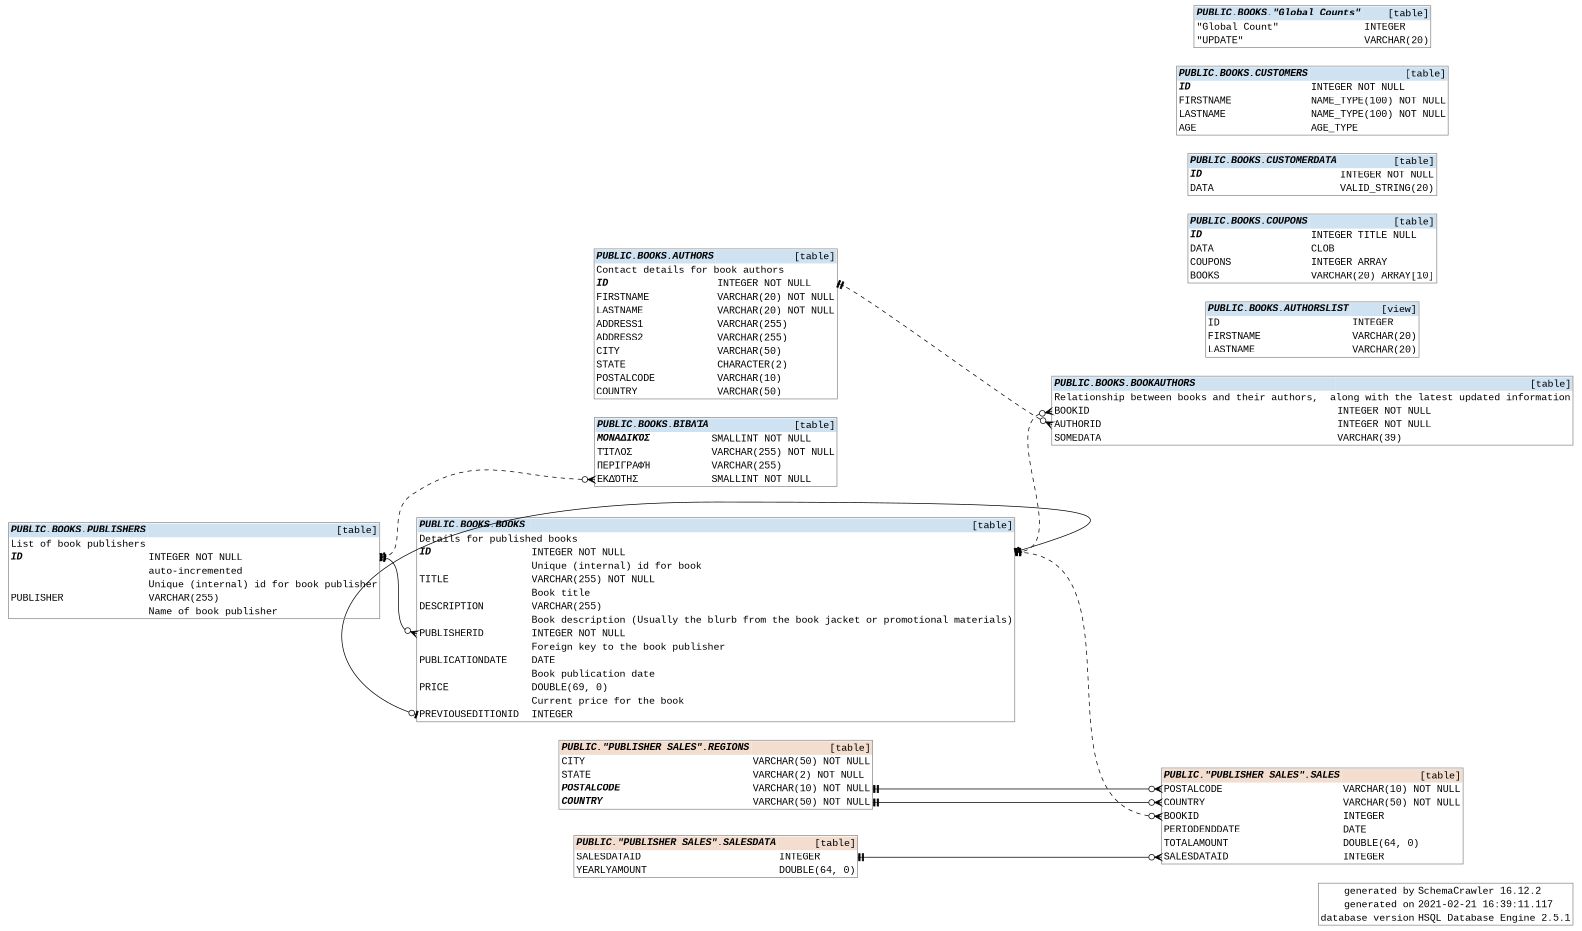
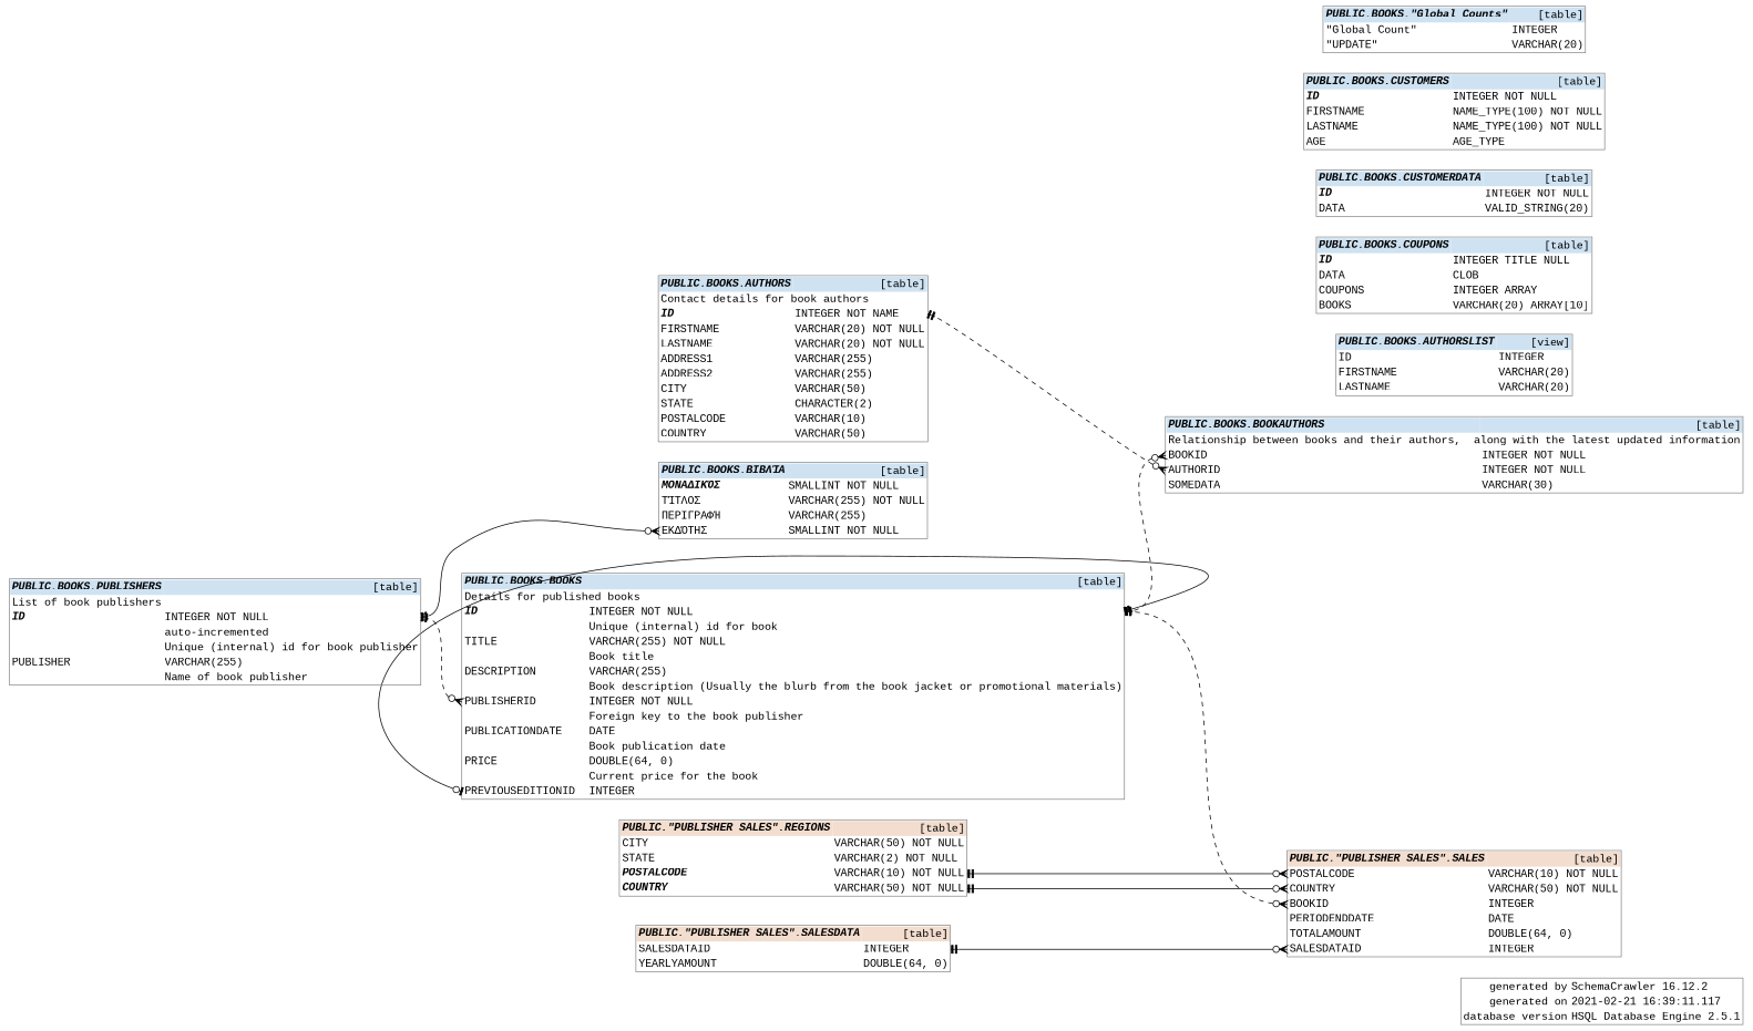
  digraph {
    fontname="Liberation Mono"
    label=<       <table border="1" cellborder="0" cellspacing="0" color="#888888"> 	<tr> 		<td align='right'>generated by</td> 		<td align='left'>SchemaCrawler 16.12.2</td> 	</tr> 	<tr> 		<td align='right'>generated on</td> 		<td align='left'>2021-02-21 16:39:11.117</td> 	</tr> 	<tr> 		<td align='right'>database version</td> 		<td align='left'>HSQL Database Engine 2.5.1</td> 	</tr>       </table>     >
    labeljust=r
    rankdir=RL
    node [fontname="Liberation Mono" shape=none]
    edge [arrowhead=teetee arrowtail=crowodot dir=both fontname="Liberation Mono" headport="id_a0284c72.end:e" style=solid]
-   n1 [label=<       <table border="1" cellborder="0" cellspacing="0" color="#888888"> 	<tr> 		<td colspan='2' bgcolor='#CEE2F2' align='left'><b><i>PUBLIC.BOOKS.AUTHORS</i></b></td> 		<td bgcolor='#CEE2F2' align='right'>[table]</td> 	</tr> 	<tr> 		<td colspan='3' align='left'>Contact details for book authors</td> 	</tr> 	<tr> 		<td port='id_af1b0e94.start' align='left'><b><i>ID</i></b></td> 		<td align='left'> </td> 		<td port='id_af1b0e94.end' align='left'>INTEGER NOT NULL</td> 	</tr> 	<tr> 		<td port='firstname_5d2c8a94.start' align='left'>FIRSTNAME</td> 		<td align='left'> </td> 		<td port='firstname_5d2c8a94.end' align='left'>VARCHAR(20) NOT NULL</td> 	</tr> 	<tr> 		<td port='lastname_86cfc79a.start' align='left'>LASTNAME</td> 		<td align='left'> </td> 		<td port='lastname_86cfc79a.end' align='left'>VARCHAR(20) NOT NULL</td> 	</tr> 	<tr> 		<td port='address1_951cd856.start' align='left'>ADDRESS1</td> 		<td align='left'> </td> 		<td port='address1_951cd856.end' align='left'>VARCHAR(255)</td> 	</tr> 	<tr> 		<td port='address2_951cd857.start' align='left'>ADDRESS2</td> 		<td align='left'> </td> 		<td port='address2_951cd857.end' align='left'>VARCHAR(255)</td> 	</tr> 	<tr> 		<td port='city_af3a96e4.start' align='left'>CITY</td> 		<td align='left'> </td> 		<td port='city_af3a96e4.end' align='left'>VARCHAR(50)</td> 	</tr> 	<tr> 		<td port='state_b3d3d1ea.start' align='left'>STATE</td> 		<td align='left'> </td> 		<td port='state_b3d3d1ea.end' align='left'>CHARACTER(2)</td> 	</tr> 	<tr> 		<td port='postalcode_43f33eb1.start' align='left'>POSTALCODE</td> 		<td align='left'> </td> 		<td port='postalcode_43f33eb1.end' align='left'>VARCHAR(10)</td> 	</tr> 	<tr> 		<td port='country_12fde8ef.start' align='left'>COUNTRY</td> 		<td align='left'> </td> 		<td port='country_12fde8ef.end' align='left'>VARCHAR(50)</td> 	</tr>       </table>     >]
-   n2 [label=<       <table border="1" cellborder="0" cellspacing="0" color="#888888"> 	<tr> 		<td colspan='2' bgcolor='#CEE2F2' align='left'><b><i>PUBLIC.BOOKS.BOOKAUTHORS</i></b></td> 		<td bgcolor='#CEE2F2' align='right'>[table]</td> 	</tr> 	<tr> 		<td colspan='3' align='left'>Relationship between books and their authors,  along with the latest updated information</td> 	</tr> 	<tr> 		<td port='bookid_e54f6526.start' align='left'>BOOKID</td> 		<td align='left'> </td> 		<td port='bookid_e54f6526.end' align='left'>INTEGER NOT NULL</td> 	</tr> 	<tr> 		<td port='authorid_f4422748.start' align='left'>AUTHORID</td> 		<td align='left'> </td> 		<td port='authorid_f4422748.end' align='left'>INTEGER NOT NULL</td> 	</tr> 	<tr> 		<td port='somedata_f8907a00.start' align='left'>SOMEDATA</td> 		<td align='left'> </td> 		<td port='somedata_f8907a00.end' align='left'>VARCHAR(39)</td> 	</tr>       </table>     >]
-   n3 [label=<       <table border="1" cellborder="0" cellspacing="0" color="#888888"> 	<tr> 		<td colspan='2' bgcolor='#CEE2F2' align='left'><b><i>PUBLIC.BOOKS.BOOKS</i></b></td> 		<td bgcolor='#CEE2F2' align='right'>[table]</td> 	</tr> 	<tr> 		<td colspan='3' align='left'>Details for published books</td> 	</tr> 	<tr> 		<td port='id_a0284c72.start' align='left'><b><i>ID</i></b></td> 		<td align='left'> </td> 		<td port='id_a0284c72.end' align='left'>INTEGER NOT NULL</td> 	</tr> 	<tr> 		<td align='left'></td> 		<td align='left'> </td> 		<td align='left'>Unique (internal) id for book</td> 	</tr> 	<tr> 		<td port='title_a4ea6d8f.start' align='left'>TITLE</td> 		<td align='left'> </td> 		<td port='title_a4ea6d8f.end' align='left'>VARCHAR(255) NOT NULL</td> 	</tr> 	<tr> 		<td align='left'></td> 		<td align='left'> </td> 		<td align='left'>Book title</td> 	</tr> 	<tr> 		<td port='description_b9b15b33.start' align='left'>DESCRIPTION</td> 		<td align='left'> </td> 		<td port='description_b9b15b33.end' align='left'>VARCHAR(255)</td> 	</tr> 	<tr> 		<td align='left'></td> 		<td align='left'> </td> 		<td align='left'>Book description (Usually the blurb from the book jacket or promotional materials)</td> 	</tr> 	<tr> 		<td port='publisherid_fbe0f74e.start' align='left'>PUBLISHERID</td> 		<td align='left'> </td> 		<td port='publisherid_fbe0f74e.end' align='left'>INTEGER NOT NULL</td> 	</tr> 	<tr> 		<td align='left'></td> 		<td align='left'> </td> 		<td align='left'>Foreign key to the book publisher</td> 	</tr> 	<tr> 		<td port='publicationdate_3a757b11.start' align='left'>PUBLICATIONDATE</td> 		<td align='left'> </td> 		<td port='publicationdate_3a757b11.end' align='left'>DATE</td> 	</tr> 	<tr> 		<td align='left'></td> 		<td align='left'> </td> 		<td align='left'>Book publication date</td> 	</tr> 	<tr> 		<td port='price_a4b5fc80.start' align='left'>PRICE</td> 		<td align='left'> </td> 		<td port='price_a4b5fc80.end' align='left'>DOUBLE(69, 0)</td> 	</tr> 	<tr> 		<td align='left'></td> 		<td align='left'> </td> 		<td align='left'>Current price for the book</td> 	</tr> 	<tr> 		<td port='previouseditionid_6cf39979.start' align='left'>PREVIOUSEDITIONID</td> 		<td align='left'> </td> 		<td port='previouseditionid_6cf39979.end' align='left'>INTEGER</td> 	</tr>       </table>     >]
+   n1 [label=<       <table border="1" cellborder="0" cellspacing="0" color="#888888"> 	<tr> 		<td colspan='2' bgcolor='#CEE2F2' align='left'><b><i>PUBLIC.BOOKS.AUTHORS</i></b></td> 		<td bgcolor='#CEE2F2' align='right'>[table]</td> 	</tr> 	<tr> 		<td colspan='3' align='left'>Contact details for book authors</td> 	</tr> 	<tr> 		<td port='id_af1b0e94.start' align='left'><b><i>ID</i></b></td> 		<td align='left'> </td> 		<td port='id_af1b0e94.end' align='left'>INTEGER NOT NAME</td> 	</tr> 	<tr> 		<td port='firstname_5d2c8a94.start' align='left'>FIRSTNAME</td> 		<td align='left'> </td> 		<td port='firstname_5d2c8a94.end' align='left'>VARCHAR(20) NOT NULL</td> 	</tr> 	<tr> 		<td port='lastname_86cfc79a.start' align='left'>LASTNAME</td> 		<td align='left'> </td> 		<td port='lastname_86cfc79a.end' align='left'>VARCHAR(20) NOT NULL</td> 	</tr> 	<tr> 		<td port='address1_951cd856.start' align='left'>ADDRESS1</td> 		<td align='left'> </td> 		<td port='address1_951cd856.end' align='left'>VARCHAR(255)</td> 	</tr> 	<tr> 		<td port='address2_951cd857.start' align='left'>ADDRESS2</td> 		<td align='left'> </td> 		<td port='address2_951cd857.end' align='left'>VARCHAR(255)</td> 	</tr> 	<tr> 		<td port='city_af3a96e4.start' align='left'>CITY</td> 		<td align='left'> </td> 		<td port='city_af3a96e4.end' align='left'>VARCHAR(50)</td> 	</tr> 	<tr> 		<td port='state_b3d3d1ea.start' align='left'>STATE</td> 		<td align='left'> </td> 		<td port='state_b3d3d1ea.end' align='left'>CHARACTER(2)</td> 	</tr> 	<tr> 		<td port='postalcode_43f33eb1.start' align='left'>POSTALCODE</td> 		<td align='left'> </td> 		<td port='postalcode_43f33eb1.end' align='left'>VARCHAR(10)</td> 	</tr> 	<tr> 		<td port='country_12fde8ef.start' align='left'>COUNTRY</td> 		<td align='left'> </td> 		<td port='country_12fde8ef.end' align='left'>VARCHAR(50)</td> 	</tr>       </table>     >]
+   n2 [label=<       <table border="1" cellborder="0" cellspacing="0" color="#888888"> 	<tr> 		<td colspan='2' bgcolor='#CEE2F2' align='left'><b><i>PUBLIC.BOOKS.BOOKAUTHORS</i></b></td> 		<td bgcolor='#CEE2F2' align='right'>[table]</td> 	</tr> 	<tr> 		<td colspan='3' align='left'>Relationship between books and their authors,  along with the latest updated information</td> 	</tr> 	<tr> 		<td port='bookid_e54f6526.start' align='left'>BOOKID</td> 		<td align='left'> </td> 		<td port='bookid_e54f6526.end' align='left'>INTEGER NOT NULL</td> 	</tr> 	<tr> 		<td port='authorid_f4422748.start' align='left'>AUTHORID</td> 		<td align='left'> </td> 		<td port='authorid_f4422748.end' align='left'>INTEGER NOT NULL</td> 	</tr> 	<tr> 		<td port='somedata_f8907a00.start' align='left'>SOMEDATA</td> 		<td align='left'> </td> 		<td port='somedata_f8907a00.end' align='left'>VARCHAR(30)</td> 	</tr>       </table>     >]
+   n3 [label=<       <table border="1" cellborder="0" cellspacing="0" color="#888888"> 	<tr> 		<td colspan='2' bgcolor='#CEE2F2' align='left'><b><i>PUBLIC.BOOKS.BOOKS</i></b></td> 		<td bgcolor='#CEE2F2' align='right'>[table]</td> 	</tr> 	<tr> 		<td colspan='3' align='left'>Details for published books</td> 	</tr> 	<tr> 		<td port='id_a0284c72.start' align='left'><b><i>ID</i></b></td> 		<td align='left'> </td> 		<td port='id_a0284c72.end' align='left'>INTEGER NOT NULL</td> 	</tr> 	<tr> 		<td align='left'></td> 		<td align='left'> </td> 		<td align='left'>Unique (internal) id for book</td> 	</tr> 	<tr> 		<td port='title_a4ea6d8f.start' align='left'>TITLE</td> 		<td align='left'> </td> 		<td port='title_a4ea6d8f.end' align='left'>VARCHAR(255) NOT NULL</td> 	</tr> 	<tr> 		<td align='left'></td> 		<td align='left'> </td> 		<td align='left'>Book title</td> 	</tr> 	<tr> 		<td port='description_b9b15b33.start' align='left'>DESCRIPTION</td> 		<td align='left'> </td> 		<td port='description_b9b15b33.end' align='left'>VARCHAR(255)</td> 	</tr> 	<tr> 		<td align='left'></td> 		<td align='left'> </td> 		<td align='left'>Book description (Usually the blurb from the book jacket or promotional materials)</td> 	</tr> 	<tr> 		<td port='publisherid_fbe0f74e.start' align='left'>PUBLISHERID</td> 		<td align='left'> </td> 		<td port='publisherid_fbe0f74e.end' align='left'>INTEGER NOT NULL</td> 	</tr> 	<tr> 		<td align='left'></td> 		<td align='left'> </td> 		<td align='left'>Foreign key to the book publisher</td> 	</tr> 	<tr> 		<td port='publicationdate_3a757b11.start' align='left'>PUBLICATIONDATE</td> 		<td align='left'> </td> 		<td port='publicationdate_3a757b11.end' align='left'>DATE</td> 	</tr> 	<tr> 		<td align='left'></td> 		<td align='left'> </td> 		<td align='left'>Book publication date</td> 	</tr> 	<tr> 		<td port='price_a4b5fc80.start' align='left'>PRICE</td> 		<td align='left'> </td> 		<td port='price_a4b5fc80.end' align='left'>DOUBLE(64, 0)</td> 	</tr> 	<tr> 		<td align='left'></td> 		<td align='left'> </td> 		<td align='left'>Current price for the book</td> 	</tr> 	<tr> 		<td port='previouseditionid_6cf39979.start' align='left'>PREVIOUSEDITIONID</td> 		<td align='left'> </td> 		<td port='previouseditionid_6cf39979.end' align='left'>INTEGER</td> 	</tr>       </table>     >]
    n4 [label=<       <table border="1" cellborder="0" cellspacing="0" color="#888888"> 	<tr> 		<td colspan='2' bgcolor='#CEE2F2' align='left'><b><i>PUBLIC.BOOKS.PUBLISHERS</i></b></td> 		<td bgcolor='#CEE2F2' align='right'>[table]</td> 	</tr> 	<tr> 		<td colspan='3' align='left'>List of book publishers</td> 	</tr> 	<tr> 		<td port='id_86c2daa5.start' align='left'><b><i>ID</i></b></td> 		<td align='left'> </td> 		<td port='id_86c2daa5.end' align='left'>INTEGER NOT NULL</td> 	</tr> 	<tr> 		<td align='left'></td> 		<td align='left'> </td> 		<td align='left'>auto-incremented</td> 	</tr> 	<tr> 		<td align='left'></td> 		<td align='left'> </td> 		<td align='left'>Unique (internal) id for book publisher</td> 	</tr> 	<tr> 		<td port='publisher_83208366.start' align='left'>PUBLISHER</td> 		<td align='left'> </td> 		<td port='publisher_83208366.end' align='left'>VARCHAR(255)</td> 	</tr> 	<tr> 		<td align='left'></td> 		<td align='left'> </td> 		<td align='left'>Name of book publisher</td> 	</tr>       </table>     >]
    n5 [label=<       <table border="1" cellborder="0" cellspacing="0" color="#888888"> 	<tr> 		<td colspan='2' bgcolor='#CEE2F2' align='left'><b><i>PUBLIC.BOOKS.AUTHORSLIST</i></b></td> 		<td bgcolor='#CEE2F2' align='right'>[view]</td> 	</tr> 	<tr> 		<td port='id_fc9c4db6.start' align='left'>ID</td> 		<td align='left'> </td> 		<td port='id_fc9c4db6.end' align='left'>INTEGER</td> 	</tr> 	<tr> 		<td port='firstname_aaadc9b6.start' align='left'>FIRSTNAME</td> 		<td align='left'> </td> 		<td port='firstname_aaadc9b6.end' align='left'>VARCHAR(20)</td> 	</tr> 	<tr> 		<td port='lastname_d45106bc.start' align='left'>LASTNAME</td> 		<td align='left'> </td> 		<td port='lastname_d45106bc.end' align='left'>VARCHAR(20)</td> 	</tr>       </table>     >]
    n6 [label=<       <table border="1" cellborder="0" cellspacing="0" color="#888888"> 	<tr> 		<td colspan='2' bgcolor='#F2DDCE' align='left'><b><i>PUBLIC."PUBLISHER SALES".SALES</i></b></td> 		<td bgcolor='#F2DDCE' align='right'>[table]</td> 	</tr> 	<tr> 		<td port='postalcode_c386ea0b.start' align='left'>POSTALCODE</td> 		<td align='left'> </td> 		<td port='postalcode_c386ea0b.end' align='left'>VARCHAR(10) NOT NULL</td> 	</tr> 	<tr> 		<td port='country_92919449.start' align='left'>COUNTRY</td> 		<td align='left'> </td> 		<td port='country_92919449.end' align='left'>VARCHAR(50) NOT NULL</td> 	</tr> 	<tr> 		<td port='bookid_a3ccd697.start' align='left'>BOOKID</td> 		<td align='left'> </td> 		<td port='bookid_a3ccd697.end' align='left'>INTEGER</td> 	</tr> 	<tr> 		<td port='periodenddate_48a91adb.start' align='left'>PERIODENDDATE</td> 		<td align='left'> </td> 		<td port='periodenddate_48a91adb.end' align='left'>DATE</td> 	</tr> 	<tr> 		<td port='totalamount_9aaaed4f.start' align='left'>TOTALAMOUNT</td> 		<td align='left'> </td> 		<td port='totalamount_9aaaed4f.end' align='left'>DOUBLE(64, 0)</td> 	</tr> 	<tr> 		<td port='salesdataid_1de64f04.start' align='left'>SALESDATAID</td> 		<td align='left'> </td> 		<td port='salesdataid_1de64f04.end' align='left'>INTEGER</td> 	</tr>       </table>     >]
    n7 [label=<       <table border="1" cellborder="0" cellspacing="0" color="#888888"> 	<tr> 		<td colspan='2' bgcolor='#F2DDCE' align='left'><b><i>PUBLIC."PUBLISHER SALES".REGIONS</i></b></td> 		<td bgcolor='#F2DDCE' align='right'>[table]</td> 	</tr> 	<tr> 		<td port='city_a2f4adab.start' align='left'>CITY</td> 		<td align='left'> </td> 		<td port='city_a2f4adab.end' align='left'>VARCHAR(50) NOT NULL</td> 	</tr> 	<tr> 		<td port='state_a78de8b1.start' align='left'>STATE</td> 		<td align='left'> </td> 		<td port='state_a78de8b1.end' align='left'>VARCHAR(2) NOT NULL</td> 	</tr> 	<tr> 		<td port='postalcode_37ad5578.start' align='left'><b><i>POSTALCODE</i></b></td> 		<td align='left'> </td> 		<td port='postalcode_37ad5578.end' align='left'>VARCHAR(10) NOT NULL</td> 	</tr> 	<tr> 		<td port='country_6b7ffb6.start' align='left'><b><i>COUNTRY</i></b></td> 		<td align='left'> </td> 		<td port='country_6b7ffb6.end' align='left'>VARCHAR(50) NOT NULL</td> 	</tr>       </table>     >]
    n8 [label=<       <table border="1" cellborder="0" cellspacing="0" color="#888888"> 	<tr> 		<td colspan='2' bgcolor='#F2DDCE' align='left'><b><i>PUBLIC."PUBLISHER SALES".SALESDATA</i></b></td> 		<td bgcolor='#F2DDCE' align='right'>[table]</td> 	</tr> 	<tr> 		<td port='salesdataid_1022f29a.start' align='left'>SALESDATAID</td> 		<td align='left'> </td> 		<td port='salesdataid_1022f29a.end' align='left'>INTEGER</td> 	</tr> 	<tr> 		<td port='yearlyamount_221477cb.start' align='left'>YEARLYAMOUNT</td> 		<td align='left'> </td> 		<td port='yearlyamount_221477cb.end' align='left'>DOUBLE(64, 0)</td> 	</tr>       </table>     >]
    n9 [label=<       <table border="1" cellborder="0" cellspacing="0" color="#888888"> 	<tr> 		<td colspan='2' bgcolor='#CEE2F2' align='left'><b><i>PUBLIC.BOOKS.COUPONS</i></b></td> 		<td bgcolor='#CEE2F2' align='right'>[table]</td> 	</tr> 	<tr> 		<td port='id_439d8a6f.start' align='left'><b><i>ID</i></b></td> 		<td align='left'> </td> 		<td port='id_439d8a6f.end' align='left'>INTEGER TITLE NULL</td> 	</tr> 	<tr> 		<td port='data_43bd68fe.start' align='left'>DATA</td> 		<td align='left'> </td> 		<td port='data_43bd68fe.end' align='left'>CLOB</td> 	</tr> 	<tr> 		<td port='coupons_a7813a41.start' align='left'>COUPONS</td> 		<td align='left'> </td> 		<td port='coupons_a7813a41.end' align='left'>INTEGER ARRAY</td> 	</tr> 	<tr> 		<td port='books_4764abde.start' align='left'>BOOKS</td> 		<td align='left'> </td> 		<td port='books_4764abde.end' align='left'>VARCHAR(20) ARRAY[10]</td> 	</tr>       </table>     >]
    n10 [label=<       <table border="1" cellborder="0" cellspacing="0" color="#888888"> 	<tr> 		<td colspan='2' bgcolor='#CEE2F2' align='left'><b><i>PUBLIC.BOOKS.CUSTOMERDATA</i></b></td> 		<td bgcolor='#CEE2F2' align='right'>[table]</td> 	</tr> 	<tr> 		<td port='id_6540fe34.start' align='left'><b><i>ID</i></b></td> 		<td align='left'> </td> 		<td port='id_6540fe34.end' align='left'>INTEGER NOT NULL</td> 	</tr> 	<tr> 		<td port='data_6560dcc3.start' align='left'>DATA</td> 		<td align='left'> </td> 		<td port='data_6560dcc3.end' align='left'>VALID_STRING(20)</td> 	</tr>       </table>     >]
    n11 [label=<       <table border="1" cellborder="0" cellspacing="0" color="#888888"> 	<tr> 		<td colspan='2' bgcolor='#CEE2F2' align='left'><b><i>PUBLIC.BOOKS.CUSTOMERS</i></b></td> 		<td bgcolor='#CEE2F2' align='right'>[table]</td> 	</tr> 	<tr> 		<td port='id_e9b52027.start' align='left'><b><i>ID</i></b></td> 		<td align='left'> </td> 		<td port='id_e9b52027.end' align='left'>INTEGER NOT NULL</td> 	</tr> 	<tr> 		<td port='firstname_97c69c27.start' align='left'>FIRSTNAME</td> 		<td align='left'> </td> 		<td port='firstname_97c69c27.end' align='left'>NAME_TYPE(100) NOT NULL</td> 	</tr> 	<tr> 		<td port='lastname_c169d92d.start' align='left'>LASTNAME</td> 		<td align='left'> </td> 		<td port='lastname_c169d92d.end' align='left'>NAME_TYPE(100) NOT NULL</td> 	</tr> 	<tr> 		<td port='age_e9b613eb.start' align='left'>AGE</td> 		<td align='left'> </td> 		<td port='age_e9b613eb.end' align='left'>AGE_TYPE</td> 	</tr>       </table>     >]
    n12 [label=<       <table border="1" cellborder="0" cellspacing="0" color="#888888"> 	<tr> 		<td colspan='2' bgcolor='#CEE2F2' align='left'><b><i>PUBLIC.BOOKS."Global Counts"</i></b></td> 		<td bgcolor='#CEE2F2' align='right'>[table]</td> 	</tr> 	<tr> 		<td port='globalcount_24c6ab2.start' align='left'>"Global Count"</td> 		<td align='left'> </td> 		<td port='globalcount_24c6ab2.end' align='left'>INTEGER</td> 	</tr> 	<tr> 		<td port='update_f225129.start' align='left'>"UPDATE"</td> 		<td align='left'> </td> 		<td port='update_f225129.end' align='left'>VARCHAR(20)</td> 	</tr>       </table>     >]
    n13 [label=<       <table border="1" cellborder="0" cellspacing="0" color="#888888"> 	<tr> 		<td colspan='2' bgcolor='#CEE2F2' align='left'><b><i>PUBLIC.BOOKS.ΒΙΒΛΊΑ</i></b></td> 		<td bgcolor='#CEE2F2' align='right'>[table]</td> 	</tr> 	<tr> 		<td port='μοναδικόσ_1e05b97f.start' align='left'><b><i>ΜΟΝΑΔΙΚΌΣ</i></b></td> 		<td align='left'> </td> 		<td port='μοναδικόσ_1e05b97f.end' align='left'>SMALLINT NOT NULL</td> 	</tr> 	<tr> 		<td port='τίτλοσ_caa3ab6b.start' align='left'>ΤΊΤΛΟΣ</td> 		<td align='left'> </td> 		<td port='τίτλοσ_caa3ab6b.end' align='left'>VARCHAR(255) NOT NULL</td> 	</tr> 	<tr> 		<td port='περιγραφή_4180d383.start' align='left'>ΠΕΡΙΓΡΑΦΉ</td> 		<td align='left'> </td> 		<td port='περιγραφή_4180d383.end' align='left'>VARCHAR(255)</td> 	</tr> 	<tr> 		<td port='εκδότησ_36c797fd.start' align='left'>ΕΚΔΌΤΗΣ</td> 		<td align='left'> </td> 		<td port='εκδότησ_36c797fd.end' align='left'>SMALLINT NOT NULL</td> 	</tr>       </table>     >]
    n2 -> n1 [headport="id_af1b0e94.end:e" style=dashed tailport="authorid_f4422748.start:w"]
    n2 -> n3 [style=dashed tailport="bookid_e54f6526.start:w"]
    n3 -> n3 [arrowtail=teeodot tailport="previouseditionid_6cf39979.start:w"]
-   n3 -> n4 [headport="id_86c2daa5.end:e" tailport="publisherid_fbe0f74e.start:w"]
+   n3 -> n4 [headport="id_86c2daa5.end:e" style=dashed tailport="publisherid_fbe0f74e.start:w"]
    n6 -> n3 [style=dashed tailport="bookid_a3ccd697.start:w"]
    n6 -> n7 [headport="postalcode_37ad5578.end:e" tailport="postalcode_c386ea0b.start:w"]
    n6 -> n7 [headport="country_6b7ffb6.end:e" tailport="country_92919449.start:w"]
    n6 -> n8 [headport="salesdataid_1022f29a.end:e" tailport="salesdataid_1de64f04.start:w"]
-   n13 -> n4 [headport="id_86c2daa5.end:e" style=dashed tailport="εκδότησ_36c797fd.start:w"]
+   n13 -> n4 [headport="id_86c2daa5.end:e" tailport="εκδότησ_36c797fd.start:w"]
  }
